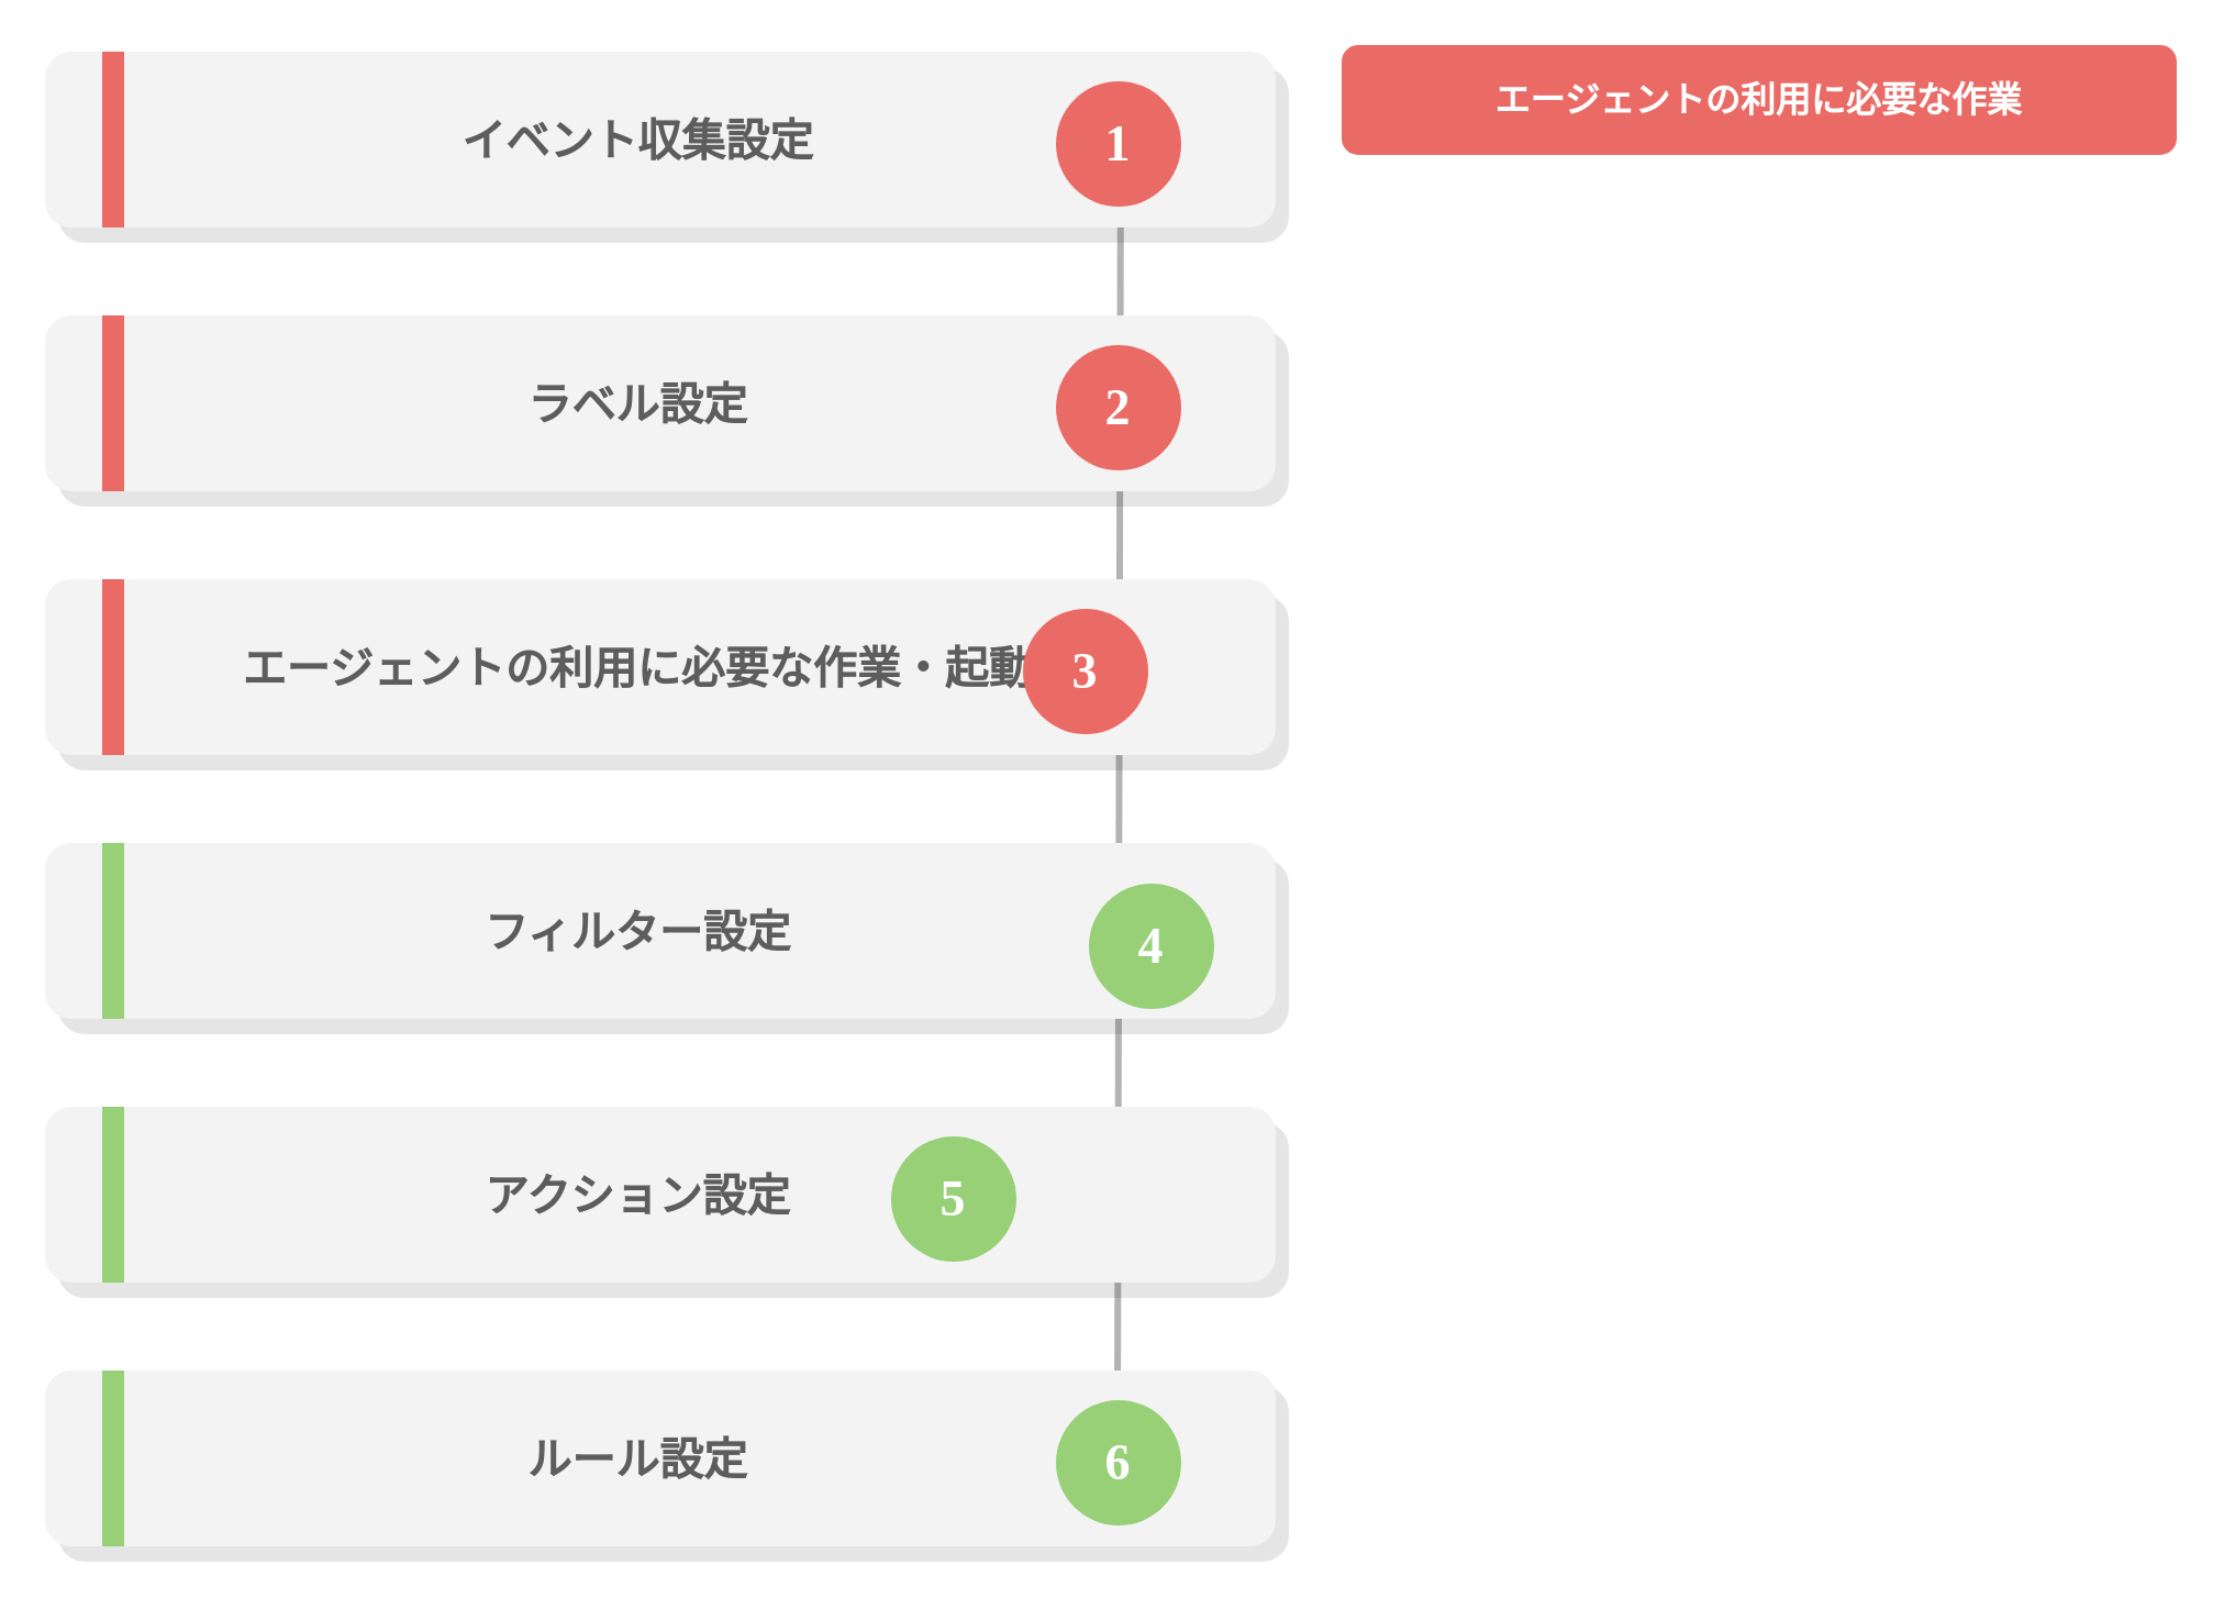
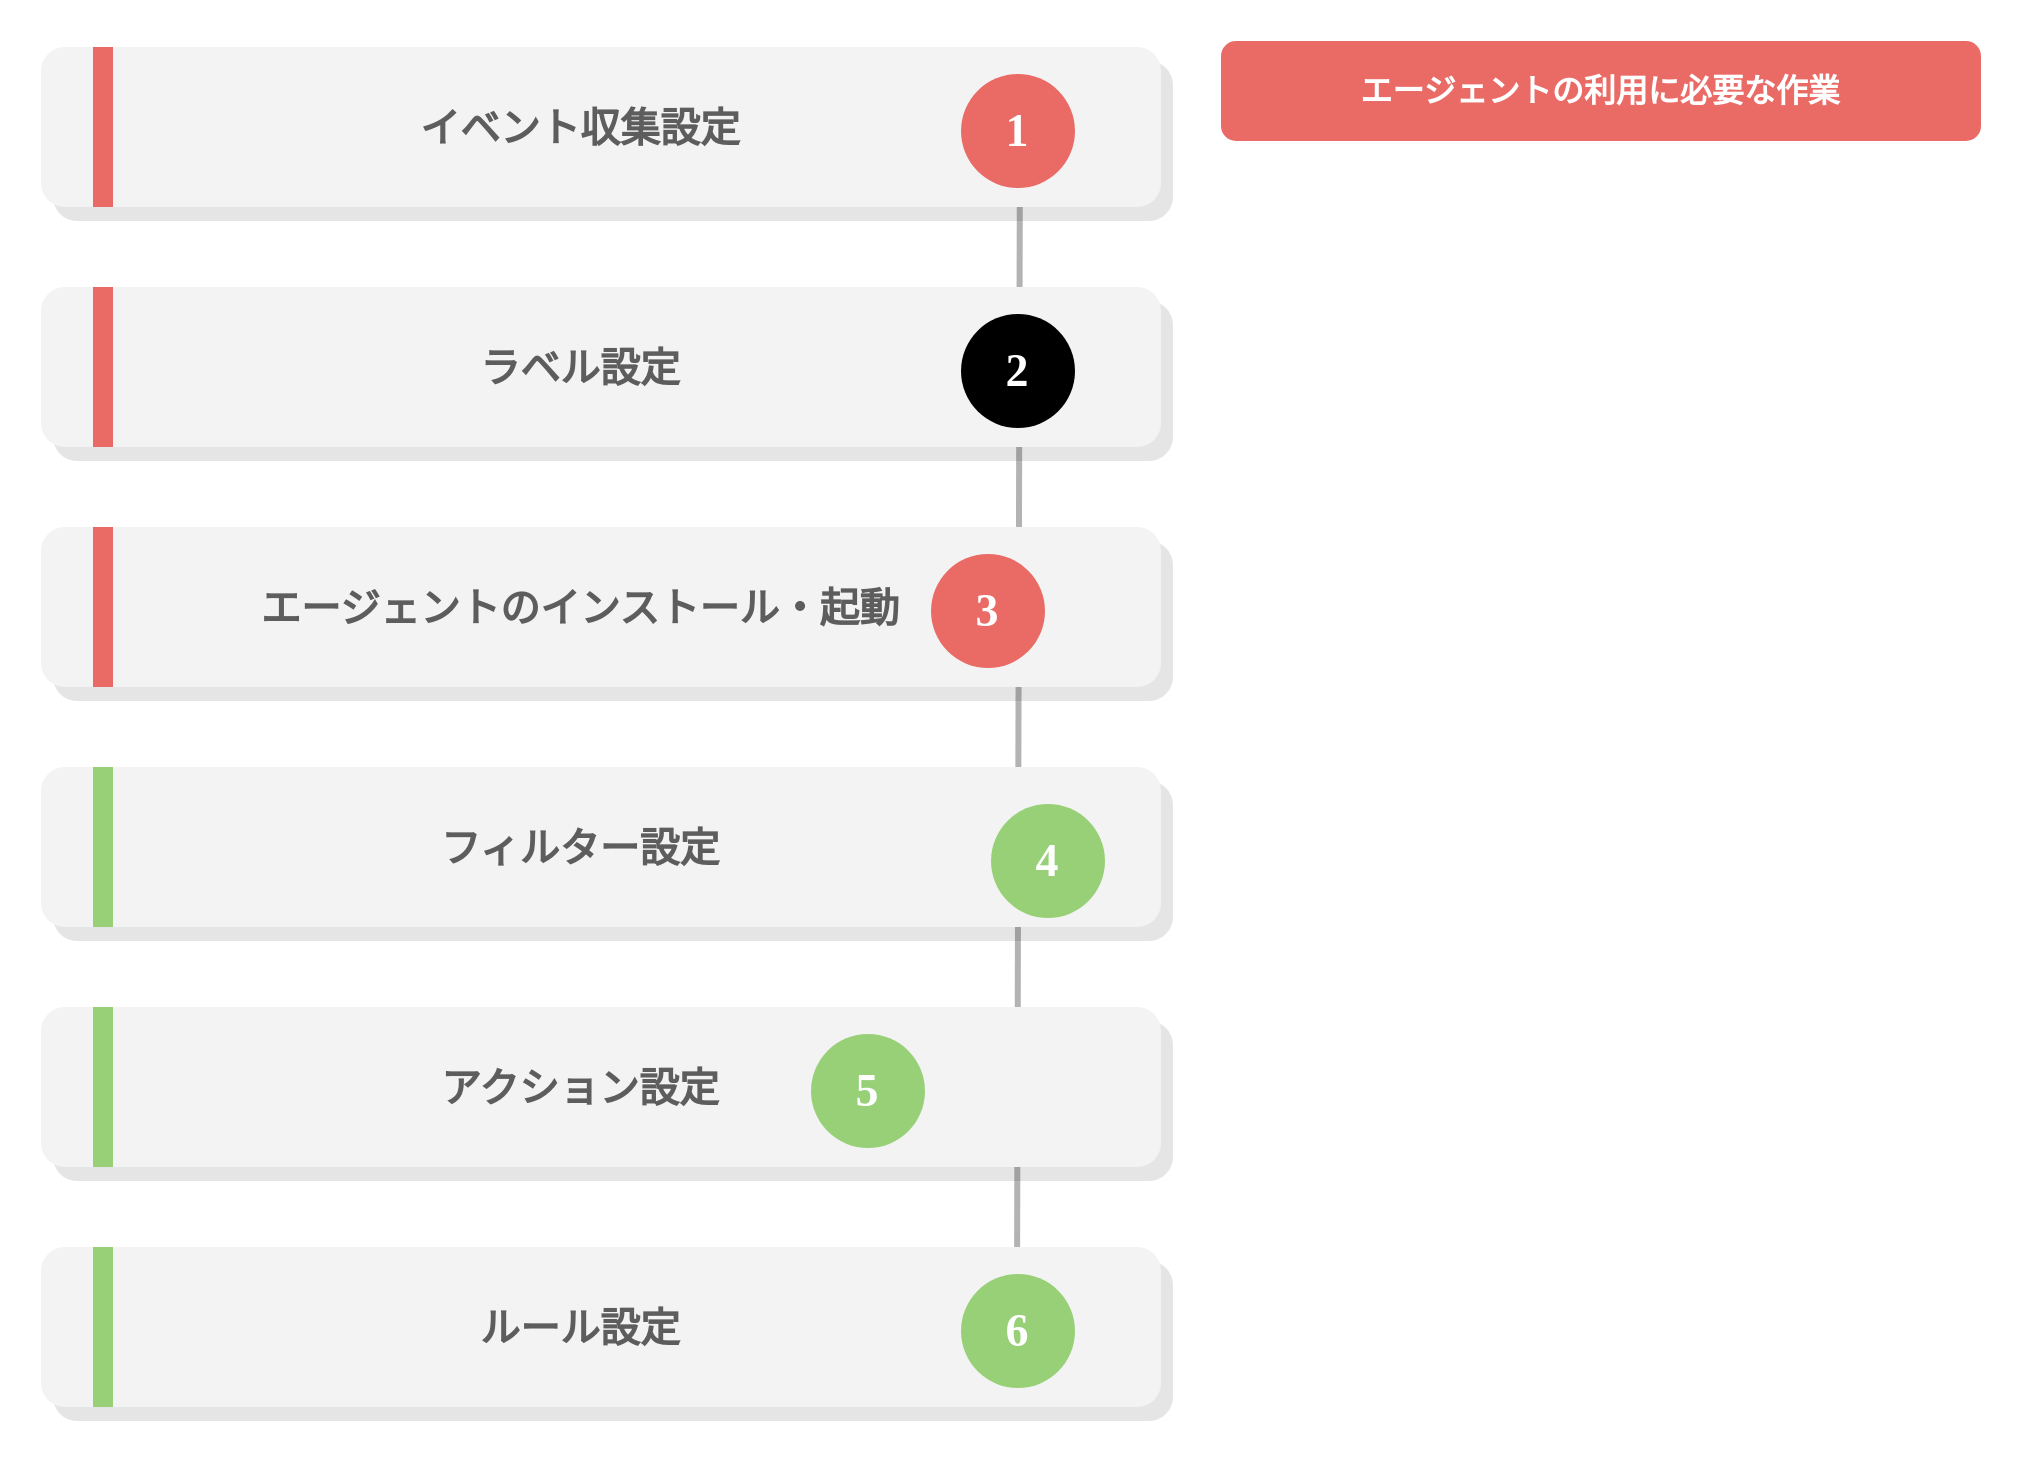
  <mxCell id="0" />
  <mxCell id="1" parent="0" />
  <mxCell id="2" value="" style="endArrow=none;html=1;rounded=0;strokeColor=#B3B3B3;strokeWidth=3;" edge="1" parent="1"><mxGeometry width="50" height="50" relative="1" as="geometry"><mxPoint x="509.45" y="81" as="sourcePoint" /><mxPoint x="507.998" y="647.5" as="targetPoint" /></mxGeometry></mxCell>
  <mxCell id="3" value="" style="group" vertex="1" connectable="0" parent="1"><mxGeometry x="20" y="20" width="566" height="90" as="geometry" /></mxCell>
  <mxCell id="4" value="" style="rounded=1;whiteSpace=wrap;html=1;opacity=10;strokeColor=none;fillColor=#000000;shadow=0;" vertex="1" parent="3"><mxGeometry x="6" y="10" width="560" height="80" as="geometry" /></mxCell>
  <mxCell id="5" value="&lt;font size=&quot;1&quot; color=&quot;#5d5d5d&quot;&gt;&lt;b style=&quot;font-size: 20px;&quot;&gt;イベント収集設定&lt;/b&gt;&lt;/font&gt;" style="rounded=1;whiteSpace=wrap;html=1;strokeColor=none;fillColor=#F3F3F3;shadow=0;spacingRight=20;" vertex="1" parent="3"><mxGeometry y="3" width="560" height="80" as="geometry" /></mxCell>
  <mxCell id="6" value="" style="rounded=0;whiteSpace=wrap;html=1;strokeColor=none;fillColor=#EA6B66;" vertex="1" parent="3"><mxGeometry x="26" y="3" width="10" height="80" as="geometry" /></mxCell>
  <mxCell id="7" value="1" style="ellipse;whiteSpace=wrap;html=1;aspect=fixed;fillColor=#EA6B66;strokeColor=none;fontSize=23;fontStyle=1;fontFamily=Tahoma;fontColor=#FFFFFF;" vertex="1" parent="3"><mxGeometry x="460" y="16.5" width="57" height="57" as="geometry" /></mxCell>
  <mxCell id="8" value="" style="group" vertex="1" connectable="0" parent="1"><mxGeometry x="20" y="140" width="566" height="90" as="geometry" /></mxCell>
  <mxCell id="9" value="" style="rounded=1;whiteSpace=wrap;html=1;opacity=10;strokeColor=none;fillColor=#000000;shadow=0;" vertex="1" parent="8"><mxGeometry x="6" y="10" width="560" height="80" as="geometry" /></mxCell>
  <mxCell id="10" value="&lt;font size=&quot;1&quot; color=&quot;#5d5d5d&quot;&gt;&lt;b style=&quot;font-size: 20px;&quot;&gt;ラベル設定&lt;/b&gt;&lt;/font&gt;" style="rounded=1;whiteSpace=wrap;html=1;strokeColor=none;fillColor=#F3F3F3;shadow=0;spacingRight=20;" vertex="1" parent="8"><mxGeometry y="3" width="560" height="80" as="geometry" /></mxCell>
  <mxCell id="11" value="" style="rounded=0;whiteSpace=wrap;html=1;strokeColor=none;fillColor=#EA6B66;" vertex="1" parent="8"><mxGeometry x="26" y="3" width="10" height="80" as="geometry" /></mxCell>
- <mxCell id="12" value="2" style="ellipse;whiteSpace=wrap;html=1;aspect=fixed;fillColor=#EA6B66;strokeColor=none;fontSize=23;fontStyle=1;fontFamily=Tahoma;fontColor=#FFFFFF;" vertex="1" parent="8"><mxGeometry x="460" y="16.5" width="57" height="57" as="geometry" /></mxCell>
+ <mxCell id="12" value="2" style="ellipse;whiteSpace=wrap;html=1;aspect=fixed;fillColor=#000000;strokeColor=none;fontSize=23;fontStyle=1;fontFamily=Tahoma;fontColor=#FFFFFF;" vertex="1" parent="8"><mxGeometry x="460" y="16.5" width="57" height="57" as="geometry" /></mxCell>
  <mxCell id="13" value="" style="group" vertex="1" connectable="0" parent="1"><mxGeometry x="20" y="260" width="566" height="90" as="geometry" /></mxCell>
  <mxCell id="14" value="" style="rounded=1;whiteSpace=wrap;html=1;opacity=10;strokeColor=none;fillColor=#000000;shadow=0;" vertex="1" parent="13"><mxGeometry x="6" y="10" width="560" height="80" as="geometry" /></mxCell>
- <mxCell id="15" value="&lt;font size=&quot;1&quot; color=&quot;#5d5d5d&quot;&gt;&lt;b style=&quot;font-size: 20px;&quot;&gt;エージェントの利用に必要な作業・起動&lt;/b&gt;&lt;/font&gt;" style="rounded=1;whiteSpace=wrap;html=1;strokeColor=none;fillColor=#F3F3F3;shadow=0;spacingRight=20;" vertex="1" parent="13"><mxGeometry y="3" width="560" height="80" as="geometry" /></mxCell>
+ <mxCell id="15" value="&lt;font size=&quot;1&quot; color=&quot;#5d5d5d&quot;&gt;&lt;b style=&quot;font-size: 20px;&quot;&gt;エージェントのインストール・起動&lt;/b&gt;&lt;/font&gt;" style="rounded=1;whiteSpace=wrap;html=1;strokeColor=none;fillColor=#F3F3F3;shadow=0;spacingRight=20;" vertex="1" parent="13"><mxGeometry y="3" width="560" height="80" as="geometry" /></mxCell>
  <mxCell id="16" value="" style="rounded=0;whiteSpace=wrap;html=1;strokeColor=none;fillColor=#EA6B66;" vertex="1" parent="13"><mxGeometry x="26" y="3" width="10" height="80" as="geometry" /></mxCell>
  <mxCell id="17" value="3" style="ellipse;whiteSpace=wrap;html=1;aspect=fixed;fillColor=#EA6B66;strokeColor=none;fontSize=23;fontStyle=1;fontFamily=Tahoma;fontColor=#FFFFFF;" vertex="1" parent="13"><mxGeometry x="445" y="16.5" width="57" height="57" as="geometry" /></mxCell>
  <mxCell id="18" value="" style="group" vertex="1" connectable="0" parent="1"><mxGeometry x="20" y="380" width="566" height="90" as="geometry" /></mxCell>
  <mxCell id="19" value="" style="rounded=1;whiteSpace=wrap;html=1;opacity=10;strokeColor=none;fillColor=#000000;shadow=0;" vertex="1" parent="18"><mxGeometry x="6" y="10" width="560" height="80" as="geometry" /></mxCell>
  <mxCell id="20" value="&lt;font size=&quot;1&quot; color=&quot;#5d5d5d&quot;&gt;&lt;b style=&quot;font-size: 20px;&quot;&gt;フィルター設定&lt;/b&gt;&lt;/font&gt;" style="rounded=1;whiteSpace=wrap;html=1;strokeColor=none;fillColor=#F3F3F3;shadow=0;spacingRight=20;" vertex="1" parent="18"><mxGeometry y="3" width="560" height="80" as="geometry" /></mxCell>
  <mxCell id="21" value="" style="rounded=0;whiteSpace=wrap;html=1;strokeColor=none;fillColor=#97D077;" vertex="1" parent="18"><mxGeometry x="26" y="3" width="10" height="80" as="geometry" /></mxCell>
  <mxCell id="22" value="4" style="ellipse;whiteSpace=wrap;html=1;aspect=fixed;fillColor=#97D077;strokeColor=none;fontSize=23;fontStyle=1;fontFamily=Tahoma;fontColor=#FFFFFF;" vertex="1" parent="18"><mxGeometry x="475" y="21.5" width="57" height="57" as="geometry" /></mxCell>
  <mxCell id="23" value="" style="group" vertex="1" connectable="0" parent="1"><mxGeometry x="20" y="500" width="566" height="90" as="geometry" /></mxCell>
  <mxCell id="24" value="" style="rounded=1;whiteSpace=wrap;html=1;opacity=10;strokeColor=none;fillColor=#000000;shadow=0;" vertex="1" parent="23"><mxGeometry x="6" y="10" width="560" height="80" as="geometry" /></mxCell>
  <mxCell id="25" value="&lt;font size=&quot;1&quot; color=&quot;#5d5d5d&quot;&gt;&lt;b style=&quot;font-size: 20px;&quot;&gt;アクション設定&lt;/b&gt;&lt;/font&gt;" style="rounded=1;whiteSpace=wrap;html=1;strokeColor=none;fillColor=#F3F3F3;shadow=0;spacingRight=20;" vertex="1" parent="23"><mxGeometry y="3" width="560" height="80" as="geometry" /></mxCell>
  <mxCell id="26" value="" style="rounded=0;whiteSpace=wrap;html=1;strokeColor=none;fillColor=#97D077;" vertex="1" parent="23"><mxGeometry x="26" y="3" width="10" height="80" as="geometry" /></mxCell>
  <mxCell id="27" value="5" style="ellipse;whiteSpace=wrap;html=1;aspect=fixed;fillColor=#97D077;strokeColor=none;fontSize=23;fontStyle=1;fontFamily=Tahoma;fontColor=#FFFFFF;" vertex="1" parent="23"><mxGeometry x="385" y="16.5" width="57" height="57" as="geometry" /></mxCell>
  <mxCell id="28" value="" style="group" vertex="1" connectable="0" parent="1"><mxGeometry x="20" y="620" width="566" height="90" as="geometry" /></mxCell>
  <mxCell id="29" value="" style="rounded=1;whiteSpace=wrap;html=1;opacity=10;strokeColor=none;fillColor=#000000;shadow=0;" vertex="1" parent="28"><mxGeometry x="6" y="10" width="560" height="80" as="geometry" /></mxCell>
  <mxCell id="30" value="&lt;font size=&quot;1&quot; color=&quot;#5d5d5d&quot;&gt;&lt;b style=&quot;font-size: 20px;&quot;&gt;ルール設定&lt;/b&gt;&lt;/font&gt;" style="rounded=1;whiteSpace=wrap;html=1;strokeColor=none;fillColor=#F3F3F3;shadow=0;spacingRight=20;" vertex="1" parent="28"><mxGeometry y="3" width="560" height="80" as="geometry" /></mxCell>
  <mxCell id="31" value="" style="rounded=0;whiteSpace=wrap;html=1;strokeColor=none;fillColor=#97D077;" vertex="1" parent="28"><mxGeometry x="26" y="3" width="10" height="80" as="geometry" /></mxCell>
  <mxCell id="32" value="6" style="ellipse;whiteSpace=wrap;html=1;aspect=fixed;fillColor=#97D077;strokeColor=none;fontSize=23;fontStyle=1;fontFamily=Tahoma;fontColor=#FFFFFF;" vertex="1" parent="28"><mxGeometry x="460" y="16.5" width="57" height="57" as="geometry" /></mxCell>
  <mxCell id="33" value="エージェントの利用に必要な作業" style="rounded=1;whiteSpace=wrap;html=1;fontSize=16;fontStyle=1;strokeColor=none;fontColor=#ffffff;labelBackgroundColor=none;fillColor=#EA6B66;" vertex="1" parent="1"><mxGeometry x="610" y="20" width="380" height="50" as="geometry" /></mxCell>
